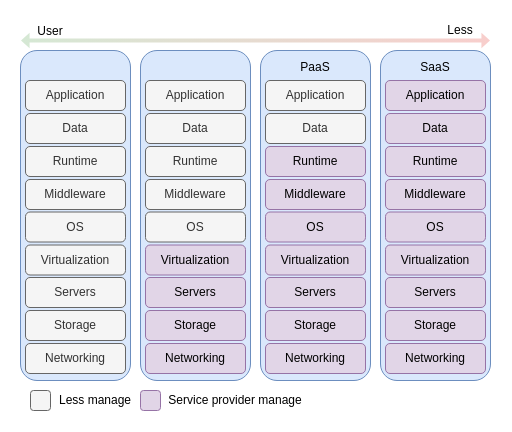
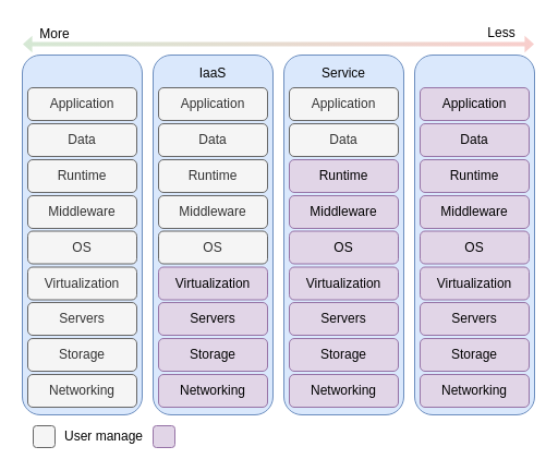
  <mxCell id="0" />
  <mxCell id="1" parent="0" />
  <mxCell id="2" value="" style="rounded=1;whiteSpace=wrap;html=1;fillColor=#dae8fc;strokeColor=#6c8ebf;labelPosition=center;verticalLabelPosition=top;align=center;verticalAlign=bottom;" parent="1" vertex="1"><mxGeometry x="20" y="50" width="110" height="330" as="geometry" /></mxCell>
  <mxCell id="3" value="Application" style="rounded=1;whiteSpace=wrap;html=1;fillColor=#f5f5f5;strokeColor=#666666;fontColor=#333333;" parent="1" vertex="1"><mxGeometry x="25" y="80" width="100" height="30" as="geometry" /></mxCell>
  <mxCell id="4" value="Data" style="rounded=1;whiteSpace=wrap;html=1;fillColor=#f5f5f5;strokeColor=#666666;fontColor=#333333;" parent="1" vertex="1"><mxGeometry x="25" y="113" width="100" height="30" as="geometry" /></mxCell>
  <mxCell id="5" value="Runtime" style="rounded=1;whiteSpace=wrap;html=1;fillColor=#f5f5f5;strokeColor=#666666;fontColor=#333333;" parent="1" vertex="1"><mxGeometry x="25" y="146" width="100" height="30" as="geometry" /></mxCell>
  <mxCell id="6" value="Middleware" style="rounded=1;whiteSpace=wrap;html=1;fillColor=#f5f5f5;strokeColor=#666666;fontColor=#333333;" parent="1" vertex="1"><mxGeometry x="25" y="179" width="100" height="30" as="geometry" /></mxCell>
  <mxCell id="7" value="OS" style="rounded=1;whiteSpace=wrap;html=1;fillColor=#f5f5f5;strokeColor=#666666;fontColor=#333333;" parent="1" vertex="1"><mxGeometry x="25" y="211.5" width="100" height="30" as="geometry" /></mxCell>
  <mxCell id="8" value="Virtualization" style="rounded=1;whiteSpace=wrap;html=1;fillColor=#f5f5f5;strokeColor=#666666;fontColor=#333333;" parent="1" vertex="1"><mxGeometry x="25" y="244.5" width="100" height="30" as="geometry" /></mxCell>
  <mxCell id="9" value="Servers" style="rounded=1;whiteSpace=wrap;html=1;fillColor=#f5f5f5;strokeColor=#666666;fontColor=#333333;" parent="1" vertex="1"><mxGeometry x="25" y="277" width="100" height="30" as="geometry" /></mxCell>
  <mxCell id="10" value="Storage" style="rounded=1;whiteSpace=wrap;html=1;fillColor=#f5f5f5;strokeColor=#666666;fontColor=#333333;" parent="1" vertex="1"><mxGeometry x="25" y="310" width="100" height="30" as="geometry" /></mxCell>
  <mxCell id="11" value="Networking" style="rounded=1;whiteSpace=wrap;html=1;fillColor=#f5f5f5;strokeColor=#666666;fontColor=#333333;" parent="1" vertex="1"><mxGeometry x="25" y="343" width="100" height="30" as="geometry" /></mxCell>
  <mxCell id="12" value="" style="rounded=1;whiteSpace=wrap;html=1;fillColor=#dae8fc;strokeColor=#6c8ebf;labelPosition=center;verticalLabelPosition=top;align=center;verticalAlign=bottom;" parent="1" vertex="1"><mxGeometry x="140" y="50" width="110" height="330" as="geometry" /></mxCell>
  <mxCell id="13" value="Application" style="rounded=1;whiteSpace=wrap;html=1;fillColor=#f5f5f5;strokeColor=#666666;fontColor=#333333;" parent="1" vertex="1"><mxGeometry x="145" y="80" width="100" height="30" as="geometry" /></mxCell>
  <mxCell id="14" value="Data" style="rounded=1;whiteSpace=wrap;html=1;fillColor=#f5f5f5;strokeColor=#666666;fontColor=#333333;" parent="1" vertex="1"><mxGeometry x="145" y="113" width="100" height="30" as="geometry" /></mxCell>
  <mxCell id="15" value="Runtime" style="rounded=1;whiteSpace=wrap;html=1;fillColor=#f5f5f5;strokeColor=#666666;fontColor=#333333;" parent="1" vertex="1"><mxGeometry x="145" y="146" width="100" height="30" as="geometry" /></mxCell>
  <mxCell id="16" value="Middleware" style="rounded=1;whiteSpace=wrap;html=1;fillColor=#f5f5f5;strokeColor=#666666;fontColor=#333333;" parent="1" vertex="1"><mxGeometry x="145" y="179" width="100" height="30" as="geometry" /></mxCell>
  <mxCell id="17" value="OS" style="rounded=1;whiteSpace=wrap;html=1;fillColor=#f5f5f5;strokeColor=#666666;fontColor=#333333;" parent="1" vertex="1"><mxGeometry x="145" y="211.5" width="100" height="30" as="geometry" /></mxCell>
  <mxCell id="18" value="Virtualization" style="rounded=1;whiteSpace=wrap;html=1;fillColor=#e1d5e7;strokeColor=#9673a6;" parent="1" vertex="1"><mxGeometry x="145" y="244.5" width="100" height="30" as="geometry" /></mxCell>
  <mxCell id="19" value="Servers" style="rounded=1;whiteSpace=wrap;html=1;fillColor=#e1d5e7;strokeColor=#9673a6;" parent="1" vertex="1"><mxGeometry x="145" y="277" width="100" height="30" as="geometry" /></mxCell>
  <mxCell id="20" value="Storage" style="rounded=1;whiteSpace=wrap;html=1;fillColor=#e1d5e7;strokeColor=#9673a6;" parent="1" vertex="1"><mxGeometry x="145" y="310" width="100" height="30" as="geometry" /></mxCell>
  <mxCell id="21" value="Networking" style="rounded=1;whiteSpace=wrap;html=1;fillColor=#e1d5e7;strokeColor=#9673a6;" parent="1" vertex="1"><mxGeometry x="145" y="343" width="100" height="30" as="geometry" /></mxCell>
+ <mxCell id="22" value="IaaS" style="text;html=1;strokeColor=none;fillColor=none;align=center;verticalAlign=middle;whiteSpace=wrap;rounded=0;" parent="1" vertex="1"><mxGeometry x="150" y="57" width="90" height="20" as="geometry" /></mxCell>
  <mxCell id="23" value="" style="rounded=1;whiteSpace=wrap;html=1;fillColor=#dae8fc;strokeColor=#6c8ebf;labelPosition=center;verticalLabelPosition=top;align=center;verticalAlign=bottom;" parent="1" vertex="1"><mxGeometry x="260" y="50" width="110" height="330" as="geometry" /></mxCell>
  <mxCell id="24" value="Application" style="rounded=1;whiteSpace=wrap;html=1;fillColor=#f5f5f5;strokeColor=#666666;fontColor=#333333;" parent="1" vertex="1"><mxGeometry x="265" y="80" width="100" height="30" as="geometry" /></mxCell>
  <mxCell id="25" value="Data" style="rounded=1;whiteSpace=wrap;html=1;fillColor=#f5f5f5;strokeColor=#666666;fontColor=#333333;" parent="1" vertex="1"><mxGeometry x="265" y="113" width="100" height="30" as="geometry" /></mxCell>
  <mxCell id="26" value="Runtime" style="rounded=1;whiteSpace=wrap;html=1;fillColor=#e1d5e7;strokeColor=#9673a6;" parent="1" vertex="1"><mxGeometry x="265" y="146" width="100" height="30" as="geometry" /></mxCell>
  <mxCell id="27" value="Middleware" style="rounded=1;whiteSpace=wrap;html=1;fillColor=#e1d5e7;strokeColor=#9673a6;" parent="1" vertex="1"><mxGeometry x="265" y="179" width="100" height="30" as="geometry" /></mxCell>
  <mxCell id="28" value="OS" style="rounded=1;whiteSpace=wrap;html=1;fillColor=#e1d5e7;strokeColor=#9673a6;" parent="1" vertex="1"><mxGeometry x="265" y="211.5" width="100" height="30" as="geometry" /></mxCell>
  <mxCell id="29" value="Virtualization" style="rounded=1;whiteSpace=wrap;html=1;fillColor=#e1d5e7;strokeColor=#9673a6;" parent="1" vertex="1"><mxGeometry x="265" y="244.5" width="100" height="30" as="geometry" /></mxCell>
  <mxCell id="30" value="Servers" style="rounded=1;whiteSpace=wrap;html=1;fillColor=#e1d5e7;strokeColor=#9673a6;" parent="1" vertex="1"><mxGeometry x="265" y="277" width="100" height="30" as="geometry" /></mxCell>
  <mxCell id="31" value="Storage" style="rounded=1;whiteSpace=wrap;html=1;fillColor=#e1d5e7;strokeColor=#9673a6;" parent="1" vertex="1"><mxGeometry x="265" y="310" width="100" height="30" as="geometry" /></mxCell>
  <mxCell id="32" value="Networking" style="rounded=1;whiteSpace=wrap;html=1;fillColor=#e1d5e7;strokeColor=#9673a6;" parent="1" vertex="1"><mxGeometry x="265" y="343" width="100" height="30" as="geometry" /></mxCell>
- <mxCell id="33" value="PaaS" style="text;html=1;strokeColor=none;fillColor=none;align=center;verticalAlign=middle;whiteSpace=wrap;rounded=0;" parent="1" vertex="1"><mxGeometry x="270" y="57" width="90" height="20" as="geometry" /></mxCell>
+ <mxCell id="33" value="Service" style="text;html=1;strokeColor=none;fillColor=none;align=center;verticalAlign=middle;whiteSpace=wrap;rounded=0;" parent="1" vertex="1"><mxGeometry x="270" y="57" width="90" height="20" as="geometry" /></mxCell>
  <mxCell id="34" value="" style="rounded=1;whiteSpace=wrap;html=1;fillColor=#dae8fc;strokeColor=#6c8ebf;labelPosition=center;verticalLabelPosition=top;align=center;verticalAlign=bottom;" parent="1" vertex="1"><mxGeometry x="380" y="50" width="110" height="330" as="geometry" /></mxCell>
  <mxCell id="35" value="Application" style="rounded=1;whiteSpace=wrap;html=1;fillColor=#e1d5e7;strokeColor=#9673a6;" parent="1" vertex="1"><mxGeometry x="385" y="80" width="100" height="30" as="geometry" /></mxCell>
  <mxCell id="36" value="Data" style="rounded=1;whiteSpace=wrap;html=1;fillColor=#e1d5e7;strokeColor=#9673a6;" parent="1" vertex="1"><mxGeometry x="385" y="113" width="100" height="30" as="geometry" /></mxCell>
  <mxCell id="37" value="Runtime" style="rounded=1;whiteSpace=wrap;html=1;fillColor=#e1d5e7;strokeColor=#9673a6;" parent="1" vertex="1"><mxGeometry x="385" y="146" width="100" height="30" as="geometry" /></mxCell>
  <mxCell id="38" value="Middleware" style="rounded=1;whiteSpace=wrap;html=1;fillColor=#e1d5e7;strokeColor=#9673a6;" parent="1" vertex="1"><mxGeometry x="385" y="179" width="100" height="30" as="geometry" /></mxCell>
  <mxCell id="39" value="OS" style="rounded=1;whiteSpace=wrap;html=1;fillColor=#e1d5e7;strokeColor=#9673a6;" parent="1" vertex="1"><mxGeometry x="385" y="211.5" width="100" height="30" as="geometry" /></mxCell>
  <mxCell id="40" value="Virtualization" style="rounded=1;whiteSpace=wrap;html=1;fillColor=#e1d5e7;strokeColor=#9673a6;" parent="1" vertex="1"><mxGeometry x="385" y="244.5" width="100" height="30" as="geometry" /></mxCell>
  <mxCell id="41" value="Servers" style="rounded=1;whiteSpace=wrap;html=1;fillColor=#e1d5e7;strokeColor=#9673a6;" parent="1" vertex="1"><mxGeometry x="385" y="277" width="100" height="30" as="geometry" /></mxCell>
  <mxCell id="42" value="Storage" style="rounded=1;whiteSpace=wrap;html=1;fillColor=#e1d5e7;strokeColor=#9673a6;" parent="1" vertex="1"><mxGeometry x="385" y="310" width="100" height="30" as="geometry" /></mxCell>
  <mxCell id="43" value="Networking" style="rounded=1;whiteSpace=wrap;html=1;fillColor=#e1d5e7;strokeColor=#9673a6;" parent="1" vertex="1"><mxGeometry x="385" y="343" width="100" height="30" as="geometry" /></mxCell>
- <mxCell id="44" value="SaaS" style="text;html=1;strokeColor=none;fillColor=none;align=center;verticalAlign=middle;whiteSpace=wrap;rounded=0;" parent="1" vertex="1"><mxGeometry x="390" y="57" width="90" height="20" as="geometry" /></mxCell>
  <mxCell id="45" value="" style="shape=flexArrow;endArrow=classic;startArrow=classic;html=1;width=4.211;endSize=2.526;startWidth=10.305;startSize=2.526;endWidth=10.305;gradientDirection=east;strokeColor=none;gradientColor=#F8CECC;fillColor=#D5E8D4;" parent="1" edge="1"><mxGeometry width="50" height="50" relative="1" as="geometry"><mxPoint x="20" y="40" as="sourcePoint" /><mxPoint x="490" y="40" as="targetPoint" /><Array as="points"><mxPoint x="250" y="40" /></Array></mxGeometry></mxCell>
- <mxCell id="46" value="User" style="text;html=1;strokeColor=none;fillColor=none;align=center;verticalAlign=middle;whiteSpace=wrap;rounded=0;" parent="1" vertex="1"><mxGeometry x="30" y="21" width="40" height="20" as="geometry" /></mxCell>
+ <mxCell id="46" value="More" style="text;html=1;strokeColor=none;fillColor=none;align=center;verticalAlign=middle;whiteSpace=wrap;rounded=0;" parent="1" vertex="1"><mxGeometry x="30" y="21" width="40" height="20" as="geometry" /></mxCell>
  <mxCell id="47" value="Less" style="text;html=1;strokeColor=none;fillColor=none;align=center;verticalAlign=middle;whiteSpace=wrap;rounded=0;" parent="1" vertex="1"><mxGeometry x="440" y="20" width="40" height="20" as="geometry" /></mxCell>
  <mxCell id="48" value="" style="rounded=1;whiteSpace=wrap;html=1;fillColor=#f5f5f5;strokeColor=#666666;fontColor=#333333;labelPosition=right;verticalLabelPosition=middle;align=left;verticalAlign=middle;" parent="1" vertex="1"><mxGeometry x="30" y="390" width="20" height="20" as="geometry" /></mxCell>
- <mxCell id="49" value="Less manage" style="text;html=1;strokeColor=none;fillColor=none;align=center;verticalAlign=middle;whiteSpace=wrap;rounded=0;" parent="1" vertex="1"><mxGeometry x="50" y="390" width="90" height="20" as="geometry" /></mxCell>
+ <mxCell id="49" value="User manage" style="text;html=1;strokeColor=none;fillColor=none;align=center;verticalAlign=middle;whiteSpace=wrap;rounded=0;" parent="1" vertex="1"><mxGeometry x="50" y="390" width="90" height="20" as="geometry" /></mxCell>
  <mxCell id="50" value="" style="rounded=1;whiteSpace=wrap;html=1;fillColor=#e1d5e7;strokeColor=#9673a6;labelPosition=right;verticalLabelPosition=middle;align=left;verticalAlign=middle;" parent="1" vertex="1"><mxGeometry x="140" y="390" width="20" height="20" as="geometry" /></mxCell>
- <mxCell id="51" value="Service provider manage" style="text;html=1;strokeColor=none;fillColor=none;align=center;verticalAlign=middle;whiteSpace=wrap;rounded=0;" parent="1" vertex="1"><mxGeometry x="160" y="390" width="150" height="20" as="geometry" /></mxCell>
